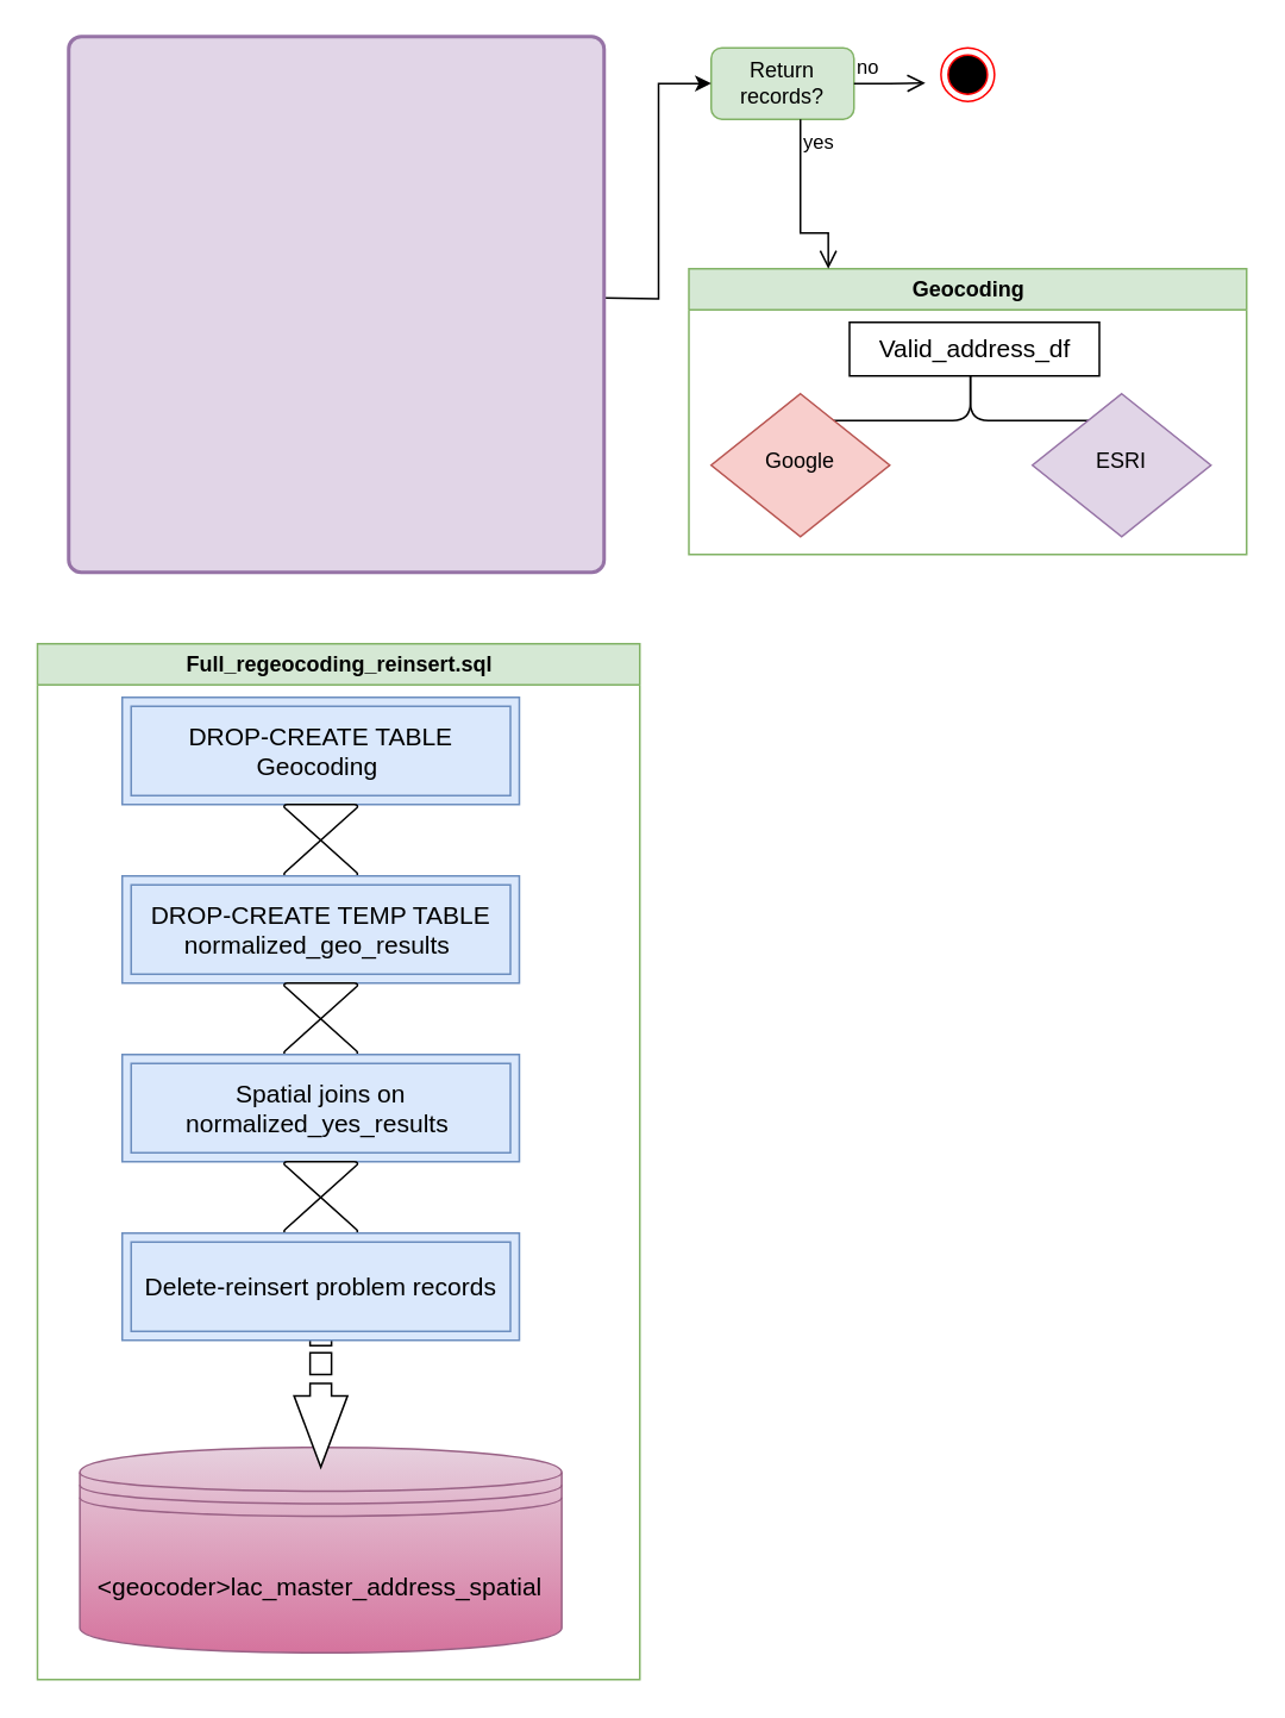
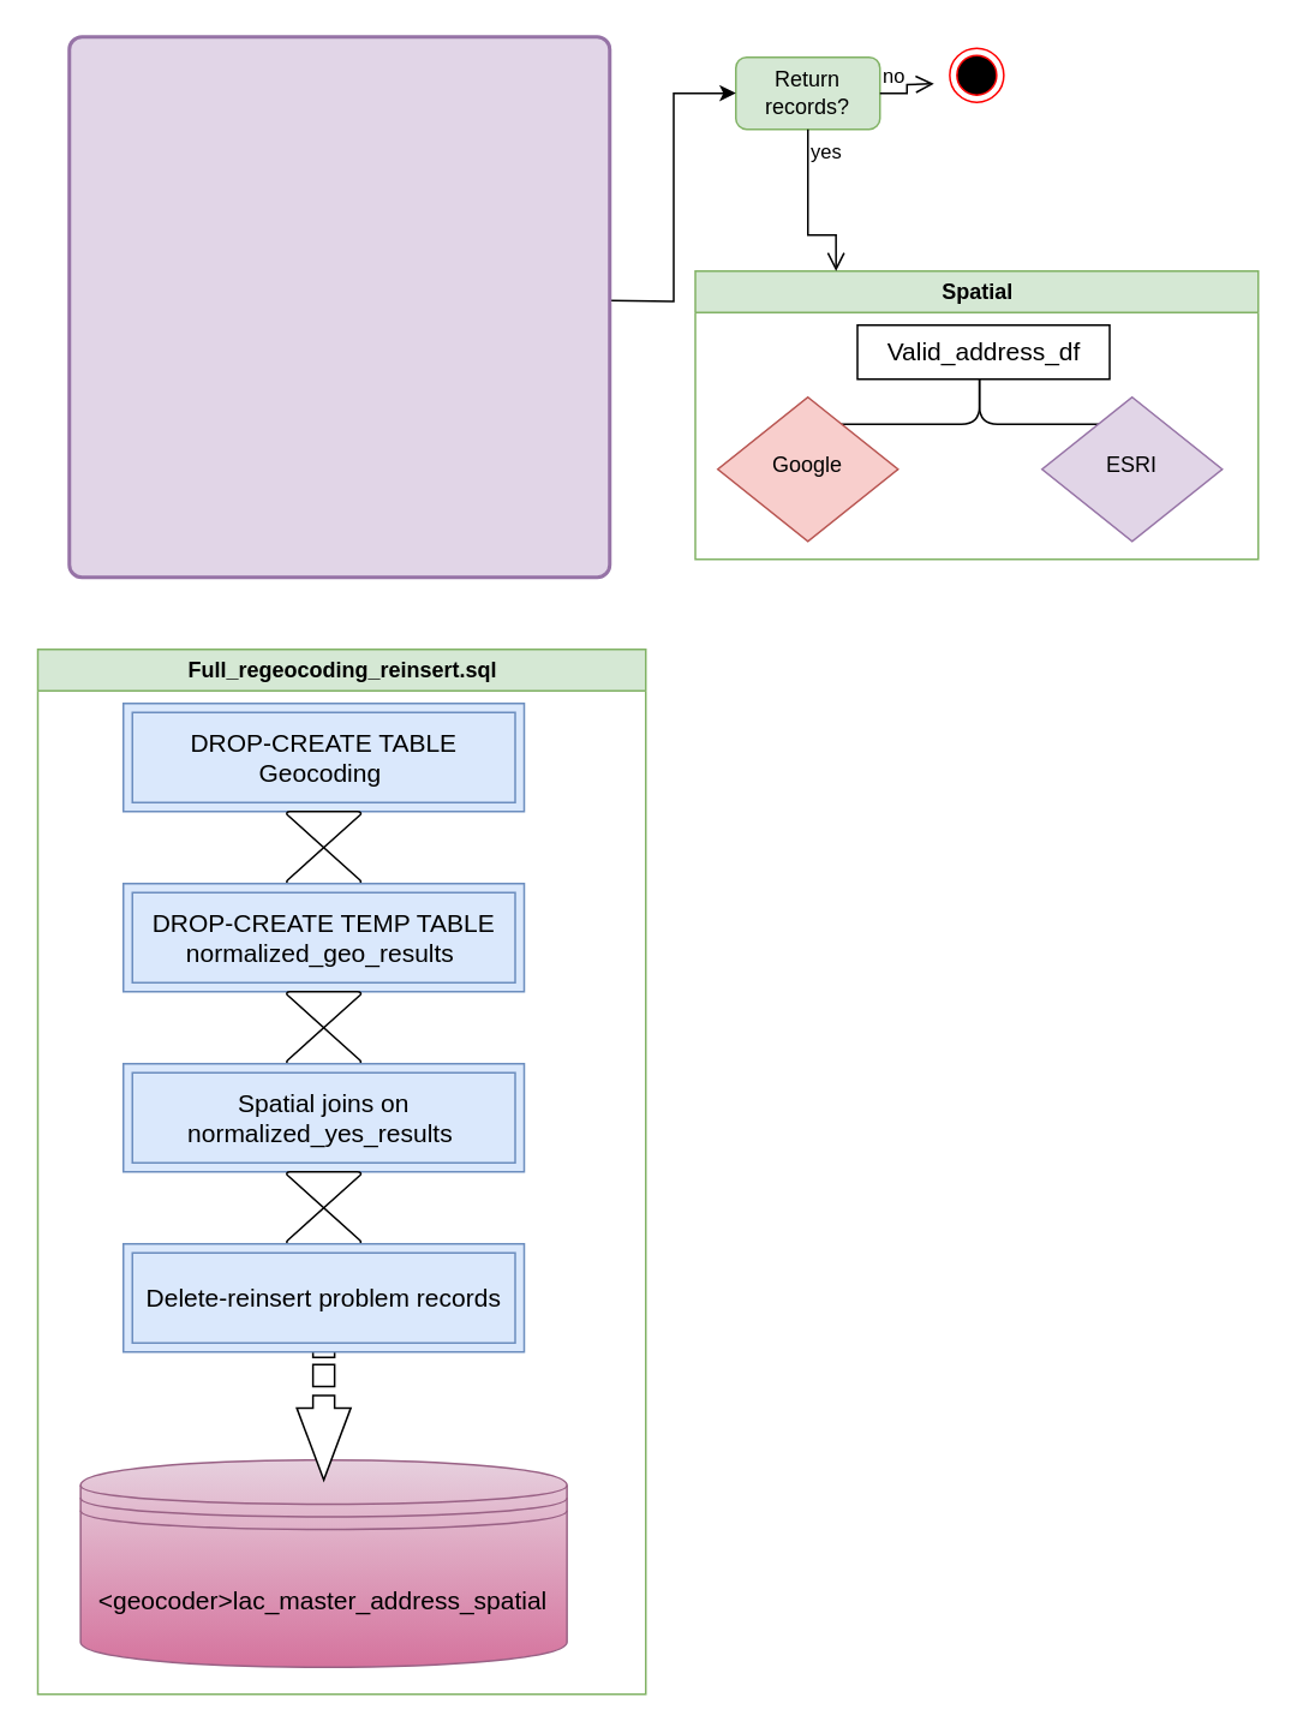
  <mxCell id="0" />
  <mxCell id="1" parent="0" />
- <mxCell id="2" value="Geocoding" style="horizontal=1;whiteSpace=wrap;html=1;fontSize=12;glass=0;strokeWidth=1;shadow=0;fillColor=#d5e8d4;strokeColor=#82b366;childLayout=treeLayout;swimlane;" parent="1" vertex="1"><mxGeometry x="385.5" y="150" width="312.5" height="160" as="geometry" /></mxCell>
+ <mxCell id="2" value="Spatial" style="horizontal=1;whiteSpace=wrap;html=1;fontSize=12;glass=0;strokeWidth=1;shadow=0;fillColor=#d5e8d4;strokeColor=#82b366;childLayout=treeLayout;swimlane;" parent="1" vertex="1"><mxGeometry x="385.5" y="150" width="312.5" height="160" as="geometry" /></mxCell>
  <mxCell id="3" value="Valid_address_df" style="whiteSpace=wrap;html=1;fontSize=14;" parent="2" vertex="1"><mxGeometry x="90" y="30" width="140" height="30" as="geometry" /></mxCell>
  <mxCell id="4" value="" style="edgeStyle=elbowEdgeStyle;elbow=vertical;html=1;rounded=1;curved=0;targetPerimeterSpacing=0;startSize=6;endSize=6;fontSize=14;startArrow=none;" parent="2" source="9" edge="1"><mxGeometry relative="1" as="geometry"><mxPoint x="163.5" y="60" as="sourcePoint" /><mxPoint x="74.25" y="110" as="targetPoint" /></mxGeometry></mxCell>
  <mxCell id="5" value="" style="edgeStyle=elbowEdgeStyle;elbow=vertical;html=1;rounded=1;curved=0;targetPerimeterSpacing=0;startSize=6;endSize=6;fontSize=14;startArrow=none;" parent="2" source="8" edge="1"><mxGeometry relative="1" as="geometry"><mxPoint x="163.5" y="60" as="sourcePoint" /><mxPoint x="243.5" y="110" as="targetPoint" /></mxGeometry></mxCell>
  <mxCell id="6" value="" style="edgeStyle=elbowEdgeStyle;elbow=vertical;html=1;rounded=1;curved=0;sourcePerimeterSpacing=0;targetPerimeterSpacing=0;startSize=6;endSize=6;fontSize=14;" parent="2" edge="1"><mxGeometry relative="1" as="geometry"><mxPoint x="157.75" y="60" as="sourcePoint" /><mxPoint x="237.75" y="110" as="targetPoint" /></mxGeometry></mxCell>
  <mxCell id="7" value="" style="edgeStyle=elbowEdgeStyle;elbow=vertical;html=1;rounded=1;curved=0;sourcePerimeterSpacing=0;targetPerimeterSpacing=0;startSize=6;endSize=6;fontSize=14;" parent="2" edge="1"><mxGeometry relative="1" as="geometry"><mxPoint x="157.75" y="60" as="sourcePoint" /><mxPoint x="68.5" y="110" as="targetPoint" /></mxGeometry></mxCell>
  <mxCell id="8" value="ESRI" style="rhombus;whiteSpace=wrap;html=1;shadow=0;fontFamily=Helvetica;fontSize=12;align=center;strokeWidth=1;spacing=6;spacingTop=-4;fillColor=#e1d5e7;strokeColor=#9673a6;" parent="2" vertex="1"><mxGeometry x="192.5" y="70" width="100" height="80" as="geometry" /></mxCell>
  <mxCell id="9" value="Google" style="rhombus;whiteSpace=wrap;html=1;shadow=0;fontFamily=Helvetica;fontSize=12;align=center;strokeWidth=1;spacing=6;spacingTop=-4;fillColor=#f8cecc;strokeColor=#b85450;" parent="2" vertex="1"><mxGeometry x="12.5" y="70" width="100" height="80" as="geometry" /></mxCell>
  <mxCell id="10" value="Full_regeocoding_reinsert.sql" style="horizontal=1;whiteSpace=wrap;html=1;fontSize=12;glass=0;strokeWidth=1;shadow=0;fillColor=#d5e8d4;strokeColor=#82b366;childLayout=treeLayout;swimlane;startSize=23;" parent="1" vertex="1"><mxGeometry x="20.5" y="360" width="337.5" height="580" as="geometry" /></mxCell>
  <mxCell id="11" value="DROP-CREATE TABLE&lt;br&gt;Geocoding&amp;nbsp;" style="shape=ext;margin=3;double=1;whiteSpace=wrap;html=1;align=center;fontSize=14;fillColor=#dae8fc;strokeColor=#6c8ebf;" parent="10" vertex="1"><mxGeometry x="47.5" y="30" width="222.5" height="60" as="geometry" /></mxCell>
  <mxCell id="12" value="&lt;font style=&quot;font-size: 14px;&quot;&gt;&amp;lt;geocoder&amp;gt;lac_master_address_spatial&lt;/font&gt;" style="shape=datastore;whiteSpace=wrap;html=1;fontSize=18;fontSize=20;fillColor=#e6d0de;gradientColor=#d5739d;strokeColor=#996185;" parent="10" vertex="1"><mxGeometry x="23.75" y="450" width="270" height="115" as="geometry" /></mxCell>
  <mxCell id="13" value="" style="verticalLabelPosition=bottom;verticalAlign=top;html=1;shape=mxgraph.flowchart.collate;fontSize=14;" parent="10" vertex="1"><mxGeometry x="138.13" y="90" width="41.25" height="40" as="geometry" /></mxCell>
  <mxCell id="14" value="DROP-CREATE TEMP TABLE&lt;br&gt;normalized_geo_results&amp;nbsp;" style="shape=ext;margin=3;double=1;whiteSpace=wrap;html=1;align=center;fontSize=14;fillColor=#dae8fc;strokeColor=#6c8ebf;" parent="10" vertex="1"><mxGeometry x="47.5" y="130" width="222.5" height="60" as="geometry" /></mxCell>
  <mxCell id="15" value="" style="verticalLabelPosition=bottom;verticalAlign=top;html=1;shape=mxgraph.flowchart.collate;fontSize=14;" parent="10" vertex="1"><mxGeometry x="138.13" y="190" width="41.25" height="40" as="geometry" /></mxCell>
  <mxCell id="16" value="Spatial joins on normalized_yes_results&amp;nbsp;" style="shape=ext;margin=3;double=1;whiteSpace=wrap;html=1;align=center;fontSize=14;fillColor=#dae8fc;strokeColor=#6c8ebf;" parent="10" vertex="1"><mxGeometry x="47.5" y="230" width="222.5" height="60" as="geometry" /></mxCell>
  <mxCell id="17" value="" style="html=1;shadow=0;dashed=0;align=center;verticalAlign=middle;shape=mxgraph.arrows2.stripedArrow;dy=0.6;dx=40;notch=25.24;fontSize=14;rotation=90;" parent="10" vertex="1"><mxGeometry x="122.66" y="410" width="72.18" height="30" as="geometry" /></mxCell>
  <mxCell id="18" value="" style="verticalLabelPosition=bottom;verticalAlign=top;html=1;shape=mxgraph.flowchart.collate;fontSize=14;" vertex="1" parent="10"><mxGeometry x="138.13" y="290" width="41.25" height="40" as="geometry" /></mxCell>
  <mxCell id="19" value="Delete-reinsert problem records" style="shape=ext;margin=3;double=1;whiteSpace=wrap;html=1;align=center;fontSize=14;fillColor=#dae8fc;strokeColor=#6c8ebf;" vertex="1" parent="10"><mxGeometry x="47.5" y="330" width="222.5" height="60" as="geometry" /></mxCell>
  <mxCell id="20" style="edgeStyle=orthogonalEdgeStyle;rounded=0;orthogonalLoop=1;jettySize=auto;html=1;exitX=0.75;exitY=1;exitDx=0;exitDy=0;" parent="1" edge="1"><mxGeometry relative="1" as="geometry"><mxPoint x="293" y="63" as="targetPoint" /><mxPoint x="293" y="62.5" as="sourcePoint" /></mxGeometry></mxCell>
  <mxCell id="21" style="edgeStyle=orthogonalEdgeStyle;rounded=0;orthogonalLoop=1;jettySize=auto;html=1;exitX=0.75;exitY=1;exitDx=0;exitDy=0;" edge="1" parent="1"><mxGeometry relative="1" as="geometry"><mxPoint x="293" y="63" as="targetPoint" /><mxPoint x="293" y="62.5" as="sourcePoint" /></mxGeometry></mxCell>
  <mxCell id="22" value="" style="ellipse;html=1;shape=endState;fillColor=#000000;strokeColor=#ff0000;fontSize=14;" parent="1" vertex="1"><mxGeometry x="526.75" y="26.25" width="30" height="30" as="geometry" /></mxCell>
- <mxCell id="23" value="Return records?" style="rounded=1;whiteSpace=wrap;html=1;fontSize=12;glass=0;strokeWidth=1;shadow=0;fillColor=#d5e8d4;strokeColor=#82b366;" vertex="1" parent="1"><mxGeometry x="398" y="26.25" width="80" height="40" as="geometry" /></mxCell>
+ <mxCell id="23" value="Return records?" style="rounded=1;whiteSpace=wrap;html=1;fontSize=12;glass=0;strokeWidth=1;shadow=0;fillColor=#d5e8d4;strokeColor=#82b366;" vertex="1" parent="1"><mxGeometry x="408" y="31.25" width="80" height="40" as="geometry" /></mxCell>
  <mxCell id="24" value="no" style="edgeStyle=orthogonalEdgeStyle;html=1;align=left;verticalAlign=bottom;endArrow=open;endSize=8;rounded=0;" edge="1" source="23" parent="1"><mxGeometry x="-1" relative="1" as="geometry"><mxPoint x="518" y="46" as="targetPoint" /></mxGeometry></mxCell>
  <mxCell id="25" value="yes" style="edgeStyle=orthogonalEdgeStyle;html=1;align=left;verticalAlign=top;endArrow=open;endSize=8;rounded=0;entryX=0.25;entryY=0;entryDx=0;entryDy=0;" edge="1" source="23" parent="1" target="2"><mxGeometry x="-1" relative="1" as="geometry"><mxPoint x="247.025" y="151.65" as="targetPoint" /><Array as="points"><mxPoint x="448" y="130" /><mxPoint x="464" y="130" /></Array></mxGeometry></mxCell>
  <mxCell id="26" value="" style="edgeStyle=orthogonalEdgeStyle;rounded=0;orthogonalLoop=1;jettySize=auto;html=1;entryX=0;entryY=0.5;entryDx=0;entryDy=0;" edge="1" parent="1" target="23"><mxGeometry relative="1" as="geometry"><mxPoint x="338" y="166.3" as="sourcePoint" /></mxGeometry></mxCell>
  <mxCell id="27" value="" style="rounded=1;whiteSpace=wrap;html=1;absoluteArcSize=1;arcSize=14;strokeWidth=2;fillColor=#e1d5e7;strokeColor=#9673a6;" vertex="1" parent="1"><mxGeometry x="38" y="20" width="300" height="300" as="geometry" /></mxCell>
